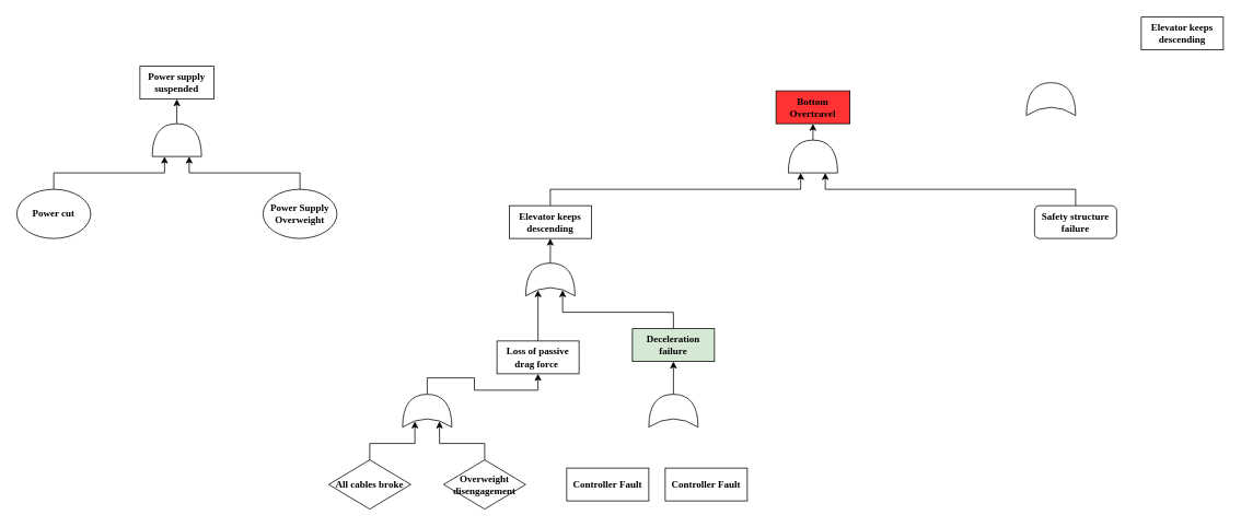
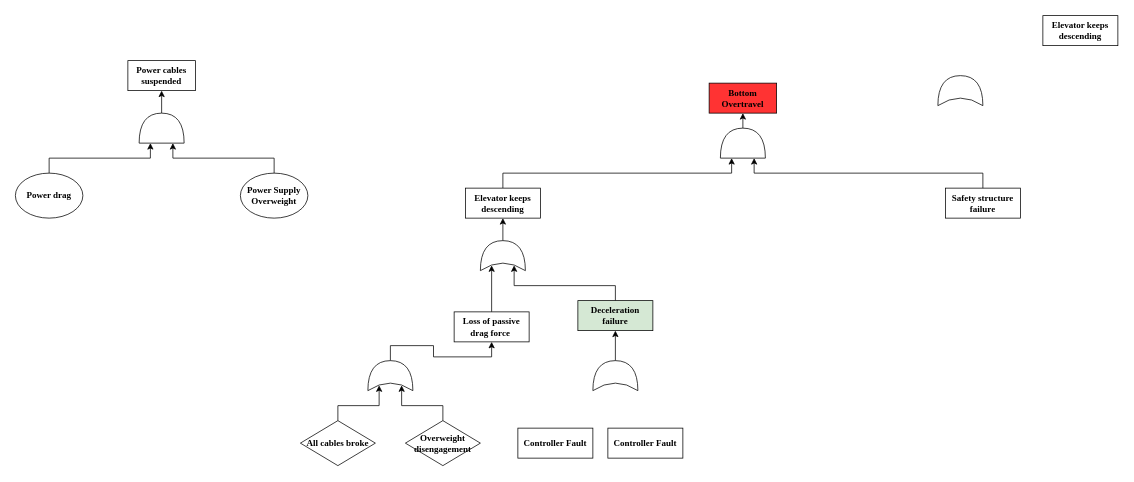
  <mxCell id="0" />
  <mxCell id="1" parent="0" />
  <mxCell id="2" value="&lt;font&gt;&lt;b style=&quot;&quot;&gt;Bottom Overtravel&lt;/b&gt;&lt;/font&gt;" style="rounded=0;whiteSpace=wrap;html=1;gradientColor=none;gradientDirection=north;fillColor=#FF3333;fontFamily=Times New Roman;" vertex="1" parent="1"><mxGeometry x="945" y="110" width="90" height="40" as="geometry" /></mxCell>
- <mxCell id="3" value="&lt;font face=&quot;Times New Roman&quot;&gt;&lt;b style=&quot;&quot;&gt;Safety structure failure&lt;/b&gt;&lt;/font&gt;" style="whiteSpace=wrap;html=1;gradientDirection=north;rounded=1;" vertex="1" parent="1"><mxGeometry x="1260" y="250" width="100" height="40" as="geometry" /></mxCell>
+ <mxCell id="3" value="&lt;font face=&quot;Times New Roman&quot;&gt;&lt;b style=&quot;&quot;&gt;Safety structure failure&lt;/b&gt;&lt;/font&gt;" style="rounded=0;whiteSpace=wrap;html=1;gradientDirection=north;" vertex="1" parent="1"><mxGeometry x="1260" y="250" width="100" height="40" as="geometry" /></mxCell>
  <mxCell id="4" style="edgeStyle=orthogonalEdgeStyle;rounded=0;orthogonalLoop=1;jettySize=auto;html=1;exitX=1;exitY=0.5;exitDx=0;exitDy=0;exitPerimeter=0;entryX=0.5;entryY=1;entryDx=0;entryDy=0;" edge="1" parent="1" source="5" target="2"><mxGeometry relative="1" as="geometry" /></mxCell>
  <mxCell id="5" value="" style="shape=or;whiteSpace=wrap;html=1;rotation=-90;" vertex="1" parent="1"><mxGeometry x="970" y="160" width="40" height="60" as="geometry" /></mxCell>
  <mxCell id="6" style="edgeStyle=orthogonalEdgeStyle;rounded=0;orthogonalLoop=1;jettySize=auto;html=1;exitX=0.5;exitY=0;exitDx=0;exitDy=0;entryX=0;entryY=0.25;entryDx=0;entryDy=0;entryPerimeter=0;" edge="1" parent="1" source="17" target="5"><mxGeometry relative="1" as="geometry" /></mxCell>
  <mxCell id="7" style="edgeStyle=orthogonalEdgeStyle;rounded=0;orthogonalLoop=1;jettySize=auto;html=1;exitX=0.5;exitY=0;exitDx=0;exitDy=0;entryX=0;entryY=0.75;entryDx=0;entryDy=0;entryPerimeter=0;" edge="1" parent="1" source="3" target="5"><mxGeometry relative="1" as="geometry" /></mxCell>
- <mxCell id="8" value="&lt;b&gt;Power supply suspended&lt;/b&gt;" style="rounded=0;whiteSpace=wrap;html=1;gradientDirection=north;fontFamily=Times New Roman;" vertex="1" parent="1"><mxGeometry x="170" y="80" width="90" height="40" as="geometry" /></mxCell>
+ <mxCell id="8" value="&lt;b&gt;Power cables suspended&lt;/b&gt;" style="rounded=0;whiteSpace=wrap;html=1;gradientDirection=north;fontFamily=Times New Roman;" vertex="1" parent="1"><mxGeometry x="170" y="80" width="90" height="40" as="geometry" /></mxCell>
  <mxCell id="9" style="edgeStyle=orthogonalEdgeStyle;rounded=0;orthogonalLoop=1;jettySize=auto;html=1;exitX=1;exitY=0.5;exitDx=0;exitDy=0;exitPerimeter=0;entryX=0.5;entryY=1;entryDx=0;entryDy=0;" edge="1" parent="1" source="10" target="8"><mxGeometry relative="1" as="geometry" /></mxCell>
  <mxCell id="10" value="" style="shape=or;whiteSpace=wrap;html=1;rotation=-90;" vertex="1" parent="1"><mxGeometry x="195" y="140" width="40" height="60" as="geometry" /></mxCell>
- <mxCell id="11" value="&lt;font face=&quot;Times New Roman&quot;&gt;&lt;b&gt;Power cut&lt;/b&gt;&lt;/font&gt;" style="ellipse;whiteSpace=wrap;html=1;" vertex="1" parent="1"><mxGeometry x="20" y="230" width="90" height="60" as="geometry" /></mxCell>
+ <mxCell id="11" value="&lt;font face=&quot;Times New Roman&quot;&gt;&lt;b&gt;Power drag&lt;/b&gt;&lt;/font&gt;" style="ellipse;whiteSpace=wrap;html=1;" vertex="1" parent="1"><mxGeometry x="20" y="230" width="90" height="60" as="geometry" /></mxCell>
  <mxCell id="12" value="&lt;b style=&quot;font-family: &amp;quot;Times New Roman&amp;quot;;&quot;&gt;Power Supply Overweight&lt;/b&gt;" style="ellipse;whiteSpace=wrap;html=1;" vertex="1" parent="1"><mxGeometry x="320" y="230" width="90" height="60" as="geometry" /></mxCell>
  <mxCell id="13" style="edgeStyle=orthogonalEdgeStyle;rounded=0;orthogonalLoop=1;jettySize=auto;html=1;exitX=0.5;exitY=0;exitDx=0;exitDy=0;entryX=0;entryY=0.25;entryDx=0;entryDy=0;entryPerimeter=0;" edge="1" parent="1" source="11" target="10"><mxGeometry relative="1" as="geometry" /></mxCell>
  <mxCell id="14" style="edgeStyle=orthogonalEdgeStyle;rounded=0;orthogonalLoop=1;jettySize=auto;html=1;exitX=0.5;exitY=0;exitDx=0;exitDy=0;entryX=0;entryY=0.75;entryDx=0;entryDy=0;entryPerimeter=0;" edge="1" parent="1" source="12" target="10"><mxGeometry relative="1" as="geometry" /></mxCell>
  <mxCell id="15" value="" style="shape=xor;whiteSpace=wrap;html=1;rotation=-90;" vertex="1" parent="1"><mxGeometry x="1260" y="90" width="40" height="60" as="geometry" /></mxCell>
  <mxCell id="16" value="&lt;font&gt;&lt;b style=&quot;&quot;&gt;Elevator keeps descending&lt;/b&gt;&lt;/font&gt;" style="rounded=0;whiteSpace=wrap;html=1;gradientDirection=north;fontFamily=Times New Roman;" vertex="1" parent="1"><mxGeometry x="1390" y="20" width="100" height="40" as="geometry" /></mxCell>
  <mxCell id="17" value="&lt;font&gt;&lt;b style=&quot;&quot;&gt;Elevator keeps descending&lt;/b&gt;&lt;/font&gt;" style="rounded=0;whiteSpace=wrap;html=1;gradientDirection=north;fontFamily=Times New Roman;container=0;" vertex="1" parent="1"><mxGeometry x="620" y="250" width="100" height="40" as="geometry" /></mxCell>
  <mxCell id="18" style="edgeStyle=orthogonalEdgeStyle;rounded=0;orthogonalLoop=1;jettySize=auto;html=1;exitX=1;exitY=0.5;exitDx=0;exitDy=0;exitPerimeter=0;entryX=0.5;entryY=1;entryDx=0;entryDy=0;" edge="1" parent="1" source="19" target="17"><mxGeometry relative="1" as="geometry" /></mxCell>
  <mxCell id="19" value="" style="shape=xor;whiteSpace=wrap;html=1;rotation=-90;container=0;" vertex="1" parent="1"><mxGeometry x="650" y="310" width="40" height="60" as="geometry" /></mxCell>
  <mxCell id="20" style="edgeStyle=orthogonalEdgeStyle;rounded=0;orthogonalLoop=1;jettySize=auto;html=1;exitX=0.5;exitY=0;exitDx=0;exitDy=0;entryX=0.175;entryY=0.25;entryDx=0;entryDy=0;entryPerimeter=0;" edge="1" parent="1" source="26" target="19"><mxGeometry relative="1" as="geometry" /></mxCell>
  <mxCell id="21" style="edgeStyle=orthogonalEdgeStyle;rounded=0;orthogonalLoop=1;jettySize=auto;html=1;exitX=0.5;exitY=0;exitDx=0;exitDy=0;entryX=0.175;entryY=0.75;entryDx=0;entryDy=0;entryPerimeter=0;" edge="1" parent="1" source="23" target="19"><mxGeometry relative="1" as="geometry" /></mxCell>
  <mxCell id="22" value="" style="group" vertex="1" connectable="0" parent="1"><mxGeometry x="770" y="400" width="100" height="120" as="geometry" /></mxCell>
  <mxCell id="23" value="&lt;b&gt;Deceleration failure&lt;/b&gt;" style="rounded=0;whiteSpace=wrap;html=1;gradientDirection=north;fontFamily=Times New Roman;container=0;fillColor=#d5e8d4;" vertex="1" parent="22"><mxGeometry width="100" height="40" as="geometry" /></mxCell>
  <mxCell id="24" value="" style="edgeStyle=orthogonalEdgeStyle;rounded=0;orthogonalLoop=1;jettySize=auto;html=1;" edge="1" parent="22" source="25" target="23"><mxGeometry relative="1" as="geometry" /></mxCell>
  <mxCell id="25" value="" style="shape=xor;whiteSpace=wrap;html=1;rotation=-90;container=0;" vertex="1" parent="22"><mxGeometry x="30" y="70" width="40" height="60" as="geometry" /></mxCell>
  <mxCell id="26" value="&lt;b&gt;Loss of passive drag force&amp;nbsp;&lt;/b&gt;" style="rounded=0;whiteSpace=wrap;html=1;gradientDirection=north;fontFamily=Times New Roman;container=0;" vertex="1" parent="1"><mxGeometry x="605" y="415" width="100" height="40" as="geometry" /></mxCell>
  <mxCell id="27" style="edgeStyle=orthogonalEdgeStyle;rounded=0;orthogonalLoop=1;jettySize=auto;html=1;exitX=1;exitY=0.5;exitDx=0;exitDy=0;exitPerimeter=0;entryX=0.5;entryY=1;entryDx=0;entryDy=0;" edge="1" parent="1" source="28" target="26"><mxGeometry relative="1" as="geometry" /></mxCell>
  <mxCell id="28" value="" style="shape=xor;whiteSpace=wrap;html=1;rotation=-90;container=0;" vertex="1" parent="1"><mxGeometry x="500" y="470" width="40" height="60" as="geometry" /></mxCell>
  <mxCell id="29" value="&lt;b&gt;Controller Fault&lt;/b&gt;" style="rounded=0;whiteSpace=wrap;html=1;gradientDirection=north;fontFamily=Times New Roman;container=0;" vertex="1" parent="1"><mxGeometry x="690" y="570" width="100" height="40" as="geometry" /></mxCell>
  <mxCell id="30" value="&lt;b style=&quot;font-family: &amp;quot;Times New Roman&amp;quot;;&quot;&gt;All cables broke&lt;/b&gt;" style="rhombus;whiteSpace=wrap;html=1;" vertex="1" parent="1"><mxGeometry x="400" y="560" width="100" height="60" as="geometry" /></mxCell>
  <mxCell id="31" value="&lt;span style=&quot;font-family: &amp;quot;Times New Roman&amp;quot;;&quot;&gt;&lt;font&gt;&lt;b&gt;Overweight disengagement&lt;/b&gt;&lt;/font&gt;&lt;/span&gt;" style="rhombus;whiteSpace=wrap;html=1;" vertex="1" parent="1"><mxGeometry x="540" y="560" width="100" height="60" as="geometry" /></mxCell>
  <mxCell id="32" style="edgeStyle=orthogonalEdgeStyle;rounded=0;orthogonalLoop=1;jettySize=auto;html=1;exitX=0.5;exitY=0;exitDx=0;exitDy=0;entryX=0.175;entryY=0.25;entryDx=0;entryDy=0;entryPerimeter=0;" edge="1" parent="1" source="30" target="28"><mxGeometry relative="1" as="geometry" /></mxCell>
  <mxCell id="33" style="edgeStyle=orthogonalEdgeStyle;rounded=0;orthogonalLoop=1;jettySize=auto;html=1;exitX=0.5;exitY=0;exitDx=0;exitDy=0;entryX=0.175;entryY=0.75;entryDx=0;entryDy=0;entryPerimeter=0;" edge="1" parent="1" source="31" target="28"><mxGeometry relative="1" as="geometry" /></mxCell>
  <mxCell id="34" value="&lt;b&gt;Controller Fault&lt;/b&gt;" style="rounded=0;whiteSpace=wrap;html=1;gradientDirection=north;fontFamily=Times New Roman;container=0;" vertex="1" parent="1"><mxGeometry x="810" y="570" width="100" height="40" as="geometry" /></mxCell>
